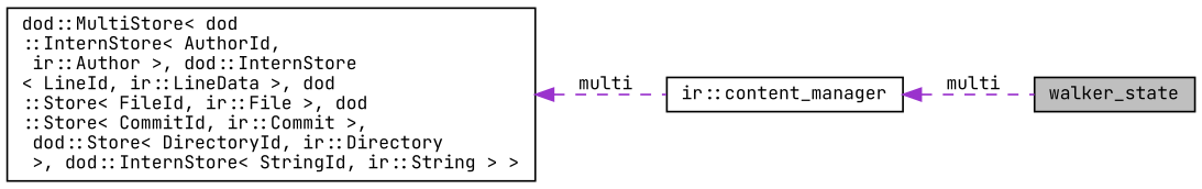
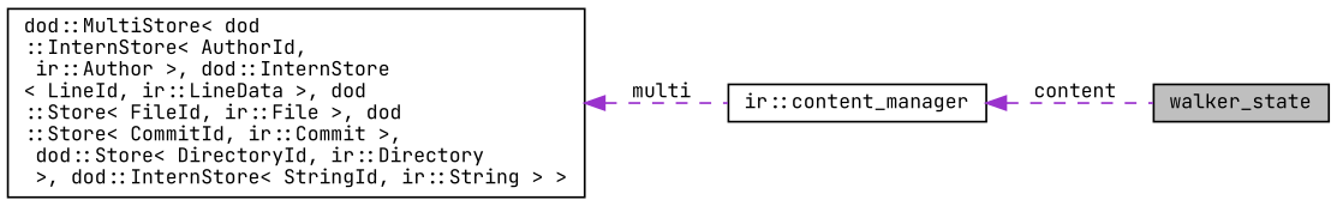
  digraph {
    rankdir=LR
    fontname="JetBrains Mono"
    node [color=black fillcolor=white fontname="JetBrains Mono" fontsize=10 shape=record style=filled]
    edge [color=darkorchid3 dir=back fontname="JetBrains Mono" fontsize=10 labelfontname=Helvetica labelfontsize=10 style=dashed]
    n1 [fillcolor=grey75 fontcolor=black height=0.2 label=walker_state width=0.4]
    n2 [height=0.2 label="ir::content_manager" width=0.4]
    n3 [height=0.2 label="dod::MultiStore\< dod\l::InternStore\< AuthorId,\l ir::Author \>, dod::InternStore\l\< LineId, ir::LineData \>, dod\l::Store\< FileId, ir::File \>, dod\l::Store\< CommitId, ir::Commit \>,\l dod::Store\< DirectoryId, ir::Directory\l \>, dod::InternStore\< StringId, ir::String \> \>" width=0.4]
-   n2 -> n1 [label=" multi"]
+   n2 -> n1 [label=" content"]
    n3 -> n2 [label=" multi"]
  }
